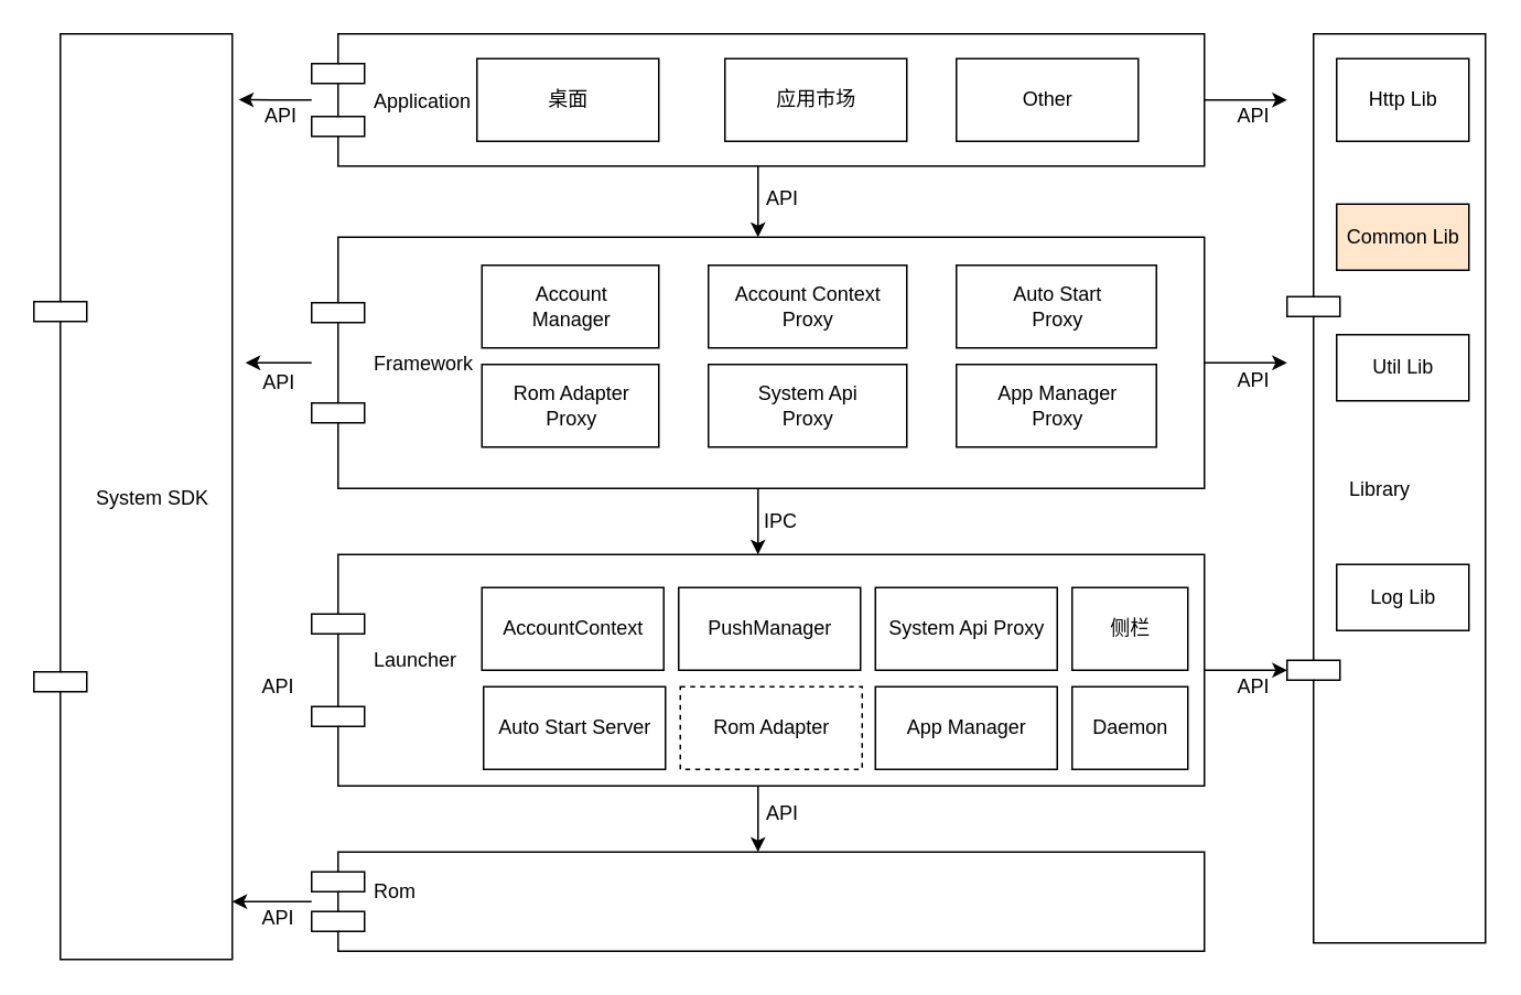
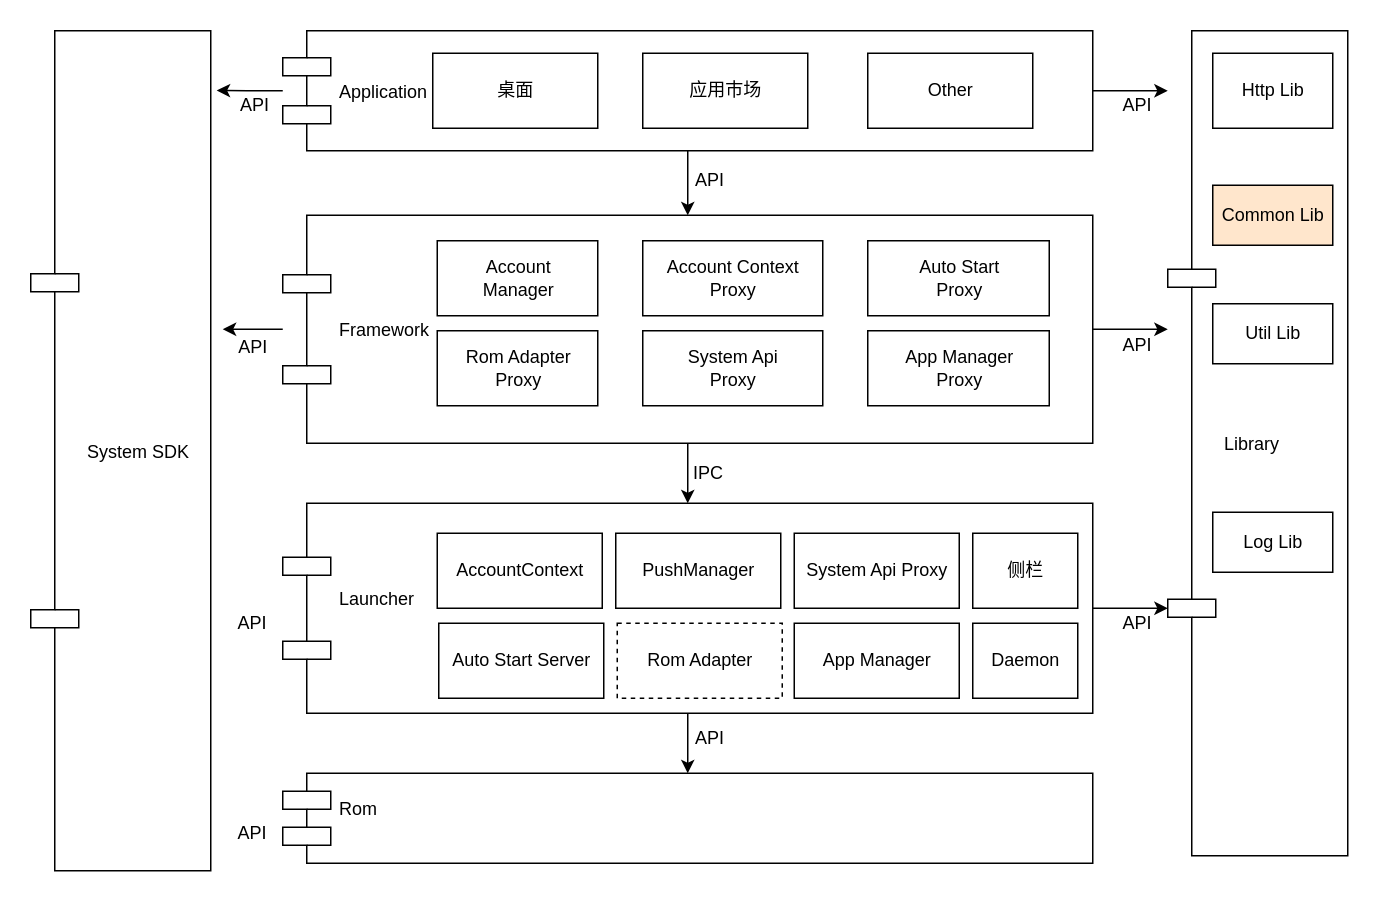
  <mxCell id="0" style=";html=1;" />
  <mxCell id="1" style=";html=1;" parent="0" />
- <mxCell id="2" value="" style="edgeStyle=orthogonalEdgeStyle;rounded=0;orthogonalLoop=1;jettySize=auto;html=1;" edge="1" parent="1" source="3" target="36"><mxGeometry relative="1" as="geometry"><Array as="points"><mxPoint x="140" y="545" /><mxPoint x="140" y="545" /></Array></mxGeometry></mxCell>
  <mxCell id="3" value="Rom&#10;" style="shape=component;align=left;spacingLeft=36;" vertex="1" parent="1"><mxGeometry x="188" y="515" width="540" height="60" as="geometry" /></mxCell>
  <mxCell id="4" style="edgeStyle=orthogonalEdgeStyle;rounded=0;orthogonalLoop=1;jettySize=auto;html=1;entryX=0.5;entryY=0;entryDx=0;entryDy=0;" edge="1" parent="1" source="6" target="3"><mxGeometry relative="1" as="geometry" /></mxCell>
  <mxCell id="5" value="" style="edgeStyle=orthogonalEdgeStyle;rounded=0;orthogonalLoop=1;jettySize=auto;html=1;" edge="1" parent="1" source="6" target="39"><mxGeometry relative="1" as="geometry"><Array as="points"><mxPoint x="778" y="405" /><mxPoint x="778" y="405" /></Array></mxGeometry></mxCell>
  <mxCell id="6" value="Launcher&#10;" style="shape=component;align=left;spacingLeft=36;" vertex="1" parent="1"><mxGeometry x="188" y="335" width="540" height="140" as="geometry" /></mxCell>
  <mxCell id="7" value="AccountContext" style="html=1;" vertex="1" parent="1"><mxGeometry x="291" y="355" width="110" height="50" as="geometry" /></mxCell>
  <mxCell id="8" value="Auto Start Server" style="html=1;" vertex="1" parent="1"><mxGeometry x="292" y="415" width="110" height="50" as="geometry" /></mxCell>
  <mxCell id="9" value="Rom Adapter" style="html=1;dashed=1;" vertex="1" parent="1"><mxGeometry x="411" y="415" width="110" height="50" as="geometry" /></mxCell>
  <mxCell id="10" value="PushManager" style="html=1;" vertex="1" parent="1"><mxGeometry x="410" y="355" width="110" height="50" as="geometry" /></mxCell>
  <mxCell id="11" value="App Manager" style="html=1;" vertex="1" parent="1"><mxGeometry x="529" y="415" width="110" height="50" as="geometry" /></mxCell>
  <mxCell id="12" value="System Api Proxy" style="html=1;" vertex="1" parent="1"><mxGeometry x="529" y="355" width="110" height="50" as="geometry" /></mxCell>
  <mxCell id="13" style="edgeStyle=orthogonalEdgeStyle;rounded=0;orthogonalLoop=1;jettySize=auto;html=1;exitX=0.5;exitY=1;exitDx=0;exitDy=0;entryX=0.5;entryY=0;entryDx=0;entryDy=0;" edge="1" parent="1" source="17" target="6"><mxGeometry relative="1" as="geometry" /></mxCell>
  <mxCell id="14" value="" style="edgeStyle=orthogonalEdgeStyle;rounded=0;orthogonalLoop=1;jettySize=auto;html=1;" edge="1" parent="1" source="17"><mxGeometry relative="1" as="geometry"><mxPoint x="148" y="219" as="targetPoint" /></mxGeometry></mxCell>
  <mxCell id="15" value="API" style="text;html=1;resizable=0;points=[];align=center;verticalAlign=middle;labelBackgroundColor=#ffffff;" vertex="1" connectable="0" parent="14"><mxGeometry x="-0.628" y="18" relative="1" as="geometry"><mxPoint x="-13" y="-7" as="offset" /></mxGeometry></mxCell>
  <mxCell id="16" value="" style="edgeStyle=orthogonalEdgeStyle;rounded=0;orthogonalLoop=1;jettySize=auto;html=1;" edge="1" parent="1" source="17" target="39"><mxGeometry relative="1" as="geometry"><Array as="points"><mxPoint x="788" y="219" /><mxPoint x="788" y="219" /></Array></mxGeometry></mxCell>
  <mxCell id="17" value="Framework" style="shape=component;align=left;spacingLeft=36;" vertex="1" parent="1"><mxGeometry x="188" y="143" width="540" height="152" as="geometry" /></mxCell>
  <mxCell id="18" value="API&lt;br&gt;" style="text;html=1;strokeColor=none;fillColor=none;align=center;verticalAlign=middle;whiteSpace=wrap;rounded=0;" vertex="1" parent="1"><mxGeometry x="453" y="482" width="40" height="20" as="geometry" /></mxCell>
  <mxCell id="19" value="IPC" style="text;html=1;strokeColor=none;fillColor=none;align=center;verticalAlign=middle;whiteSpace=wrap;rounded=0;" vertex="1" parent="1"><mxGeometry x="452" y="305" width="40" height="20" as="geometry" /></mxCell>
  <mxCell id="20" value="Account&lt;br&gt;Manager&lt;br&gt;" style="html=1;" vertex="1" parent="1"><mxGeometry x="291" y="160" width="107" height="50" as="geometry" /></mxCell>
  <mxCell id="21" value="App Manager&lt;br&gt;Proxy&lt;br&gt;" style="html=1;" vertex="1" parent="1"><mxGeometry x="578" y="220" width="121" height="50" as="geometry" /></mxCell>
  <mxCell id="22" value="Account Context&lt;br&gt;Proxy&lt;br&gt;" style="html=1;" vertex="1" parent="1"><mxGeometry x="428" y="160" width="120" height="50" as="geometry" /></mxCell>
  <mxCell id="23" value="Rom Adapter&lt;br&gt;Proxy&lt;br&gt;" style="html=1;" vertex="1" parent="1"><mxGeometry x="291" y="220" width="107" height="50" as="geometry" /></mxCell>
  <mxCell id="24" value="Auto Start&lt;br&gt;Proxy&lt;br&gt;" style="html=1;" vertex="1" parent="1"><mxGeometry x="578" y="160" width="121" height="50" as="geometry" /></mxCell>
  <mxCell id="25" value="System Api &lt;br&gt;Proxy" style="html=1;" vertex="1" parent="1"><mxGeometry x="428" y="220" width="120" height="50" as="geometry" /></mxCell>
  <mxCell id="26" value="侧栏" style="html=1;" vertex="1" parent="1"><mxGeometry x="648" y="355" width="70" height="50" as="geometry" /></mxCell>
  <mxCell id="27" value="Daemon" style="html=1;" vertex="1" parent="1"><mxGeometry x="648" y="415" width="70" height="50" as="geometry" /></mxCell>
  <mxCell id="28" style="edgeStyle=orthogonalEdgeStyle;rounded=0;orthogonalLoop=1;jettySize=auto;html=1;entryX=0.5;entryY=0;entryDx=0;entryDy=0;" edge="1" parent="1" source="31" target="17"><mxGeometry relative="1" as="geometry" /></mxCell>
  <mxCell id="29" value="" style="edgeStyle=orthogonalEdgeStyle;rounded=0;orthogonalLoop=1;jettySize=auto;html=1;entryX=1.033;entryY=0.071;entryDx=0;entryDy=0;entryPerimeter=0;" edge="1" parent="1" source="31" target="36"><mxGeometry relative="1" as="geometry" /></mxCell>
  <mxCell id="30" value="" style="edgeStyle=orthogonalEdgeStyle;rounded=0;orthogonalLoop=1;jettySize=auto;html=1;" edge="1" parent="1" source="31" target="39"><mxGeometry relative="1" as="geometry"><Array as="points"><mxPoint x="788" y="60" /><mxPoint x="788" y="60" /></Array></mxGeometry></mxCell>
  <mxCell id="31" value="Application" style="shape=component;align=left;spacingLeft=36;" vertex="1" parent="1"><mxGeometry x="188" y="20" width="540" height="80" as="geometry" /></mxCell>
  <mxCell id="32" value="桌面" style="html=1;" vertex="1" parent="1"><mxGeometry x="288" y="35" width="110" height="50" as="geometry" /></mxCell>
  <mxCell id="33" value="Other" style="html=1;" vertex="1" parent="1"><mxGeometry x="578" y="35" width="110" height="50" as="geometry" /></mxCell>
- <mxCell id="34" value="应用市场" style="html=1;" vertex="1" parent="1"><mxGeometry x="438" y="35" width="110" height="50" as="geometry" /></mxCell>
+ <mxCell id="34" value="应用市场" style="html=1;" vertex="1" parent="1"><mxGeometry x="428" y="35" width="110" height="50" as="geometry" /></mxCell>
  <mxCell id="35" value="API" style="text;html=1;strokeColor=none;fillColor=none;align=center;verticalAlign=middle;whiteSpace=wrap;rounded=0;" vertex="1" parent="1"><mxGeometry x="453" y="110" width="40" height="20" as="geometry" /></mxCell>
  <mxCell id="36" value="System SDK" style="shape=component;align=left;spacingLeft=36;" vertex="1" parent="1"><mxGeometry x="20" y="20" width="120" height="560" as="geometry" /></mxCell>
  <mxCell id="37" value="API" style="text;html=1;resizable=0;points=[];autosize=1;align=left;verticalAlign=top;spacingTop=-4;" vertex="1" parent="1"><mxGeometry x="158" y="60" width="30" height="20" as="geometry" /></mxCell>
  <mxCell id="38" value="API" style="text;html=1;strokeColor=none;fillColor=none;align=center;verticalAlign=middle;whiteSpace=wrap;rounded=0;" vertex="1" parent="1"><mxGeometry x="148" y="405" width="40" height="20" as="geometry" /></mxCell>
  <mxCell id="39" value="Library" style="shape=component;align=left;spacingLeft=36;" vertex="1" parent="1"><mxGeometry x="778" y="20" width="120" height="550" as="geometry" /></mxCell>
  <mxCell id="40" value="API" style="text;html=1;strokeColor=none;fillColor=none;align=center;verticalAlign=middle;whiteSpace=wrap;rounded=0;" vertex="1" parent="1"><mxGeometry x="148" y="545" width="40" height="20" as="geometry" /></mxCell>
  <mxCell id="41" value="API" style="text;html=1;strokeColor=none;fillColor=none;align=center;verticalAlign=middle;whiteSpace=wrap;rounded=0;" vertex="1" parent="1"><mxGeometry x="738" y="60" width="40" height="20" as="geometry" /></mxCell>
  <mxCell id="42" value="API" style="text;html=1;strokeColor=none;fillColor=none;align=center;verticalAlign=middle;whiteSpace=wrap;rounded=0;" vertex="1" parent="1"><mxGeometry x="738" y="220" width="40" height="20" as="geometry" /></mxCell>
  <mxCell id="43" value="API" style="text;html=1;strokeColor=none;fillColor=none;align=center;verticalAlign=middle;whiteSpace=wrap;rounded=0;" vertex="1" parent="1"><mxGeometry x="738" y="405" width="40" height="20" as="geometry" /></mxCell>
  <mxCell id="44" value="Http Lib" style="html=1;" vertex="1" parent="1"><mxGeometry x="808" y="35" width="80" height="50" as="geometry" /></mxCell>
  <mxCell id="45" value="Common Lib" style="html=1;fillColor=#ffe6cc;" vertex="1" parent="1"><mxGeometry x="808" y="123" width="80" height="40" as="geometry" /></mxCell>
  <mxCell id="46" value="Util Lib" style="html=1;" vertex="1" parent="1"><mxGeometry x="808" y="202" width="80" height="40" as="geometry" /></mxCell>
  <mxCell id="47" value="Log Lib" style="html=1;" vertex="1" parent="1"><mxGeometry x="808" y="341" width="80" height="40" as="geometry" /></mxCell>
